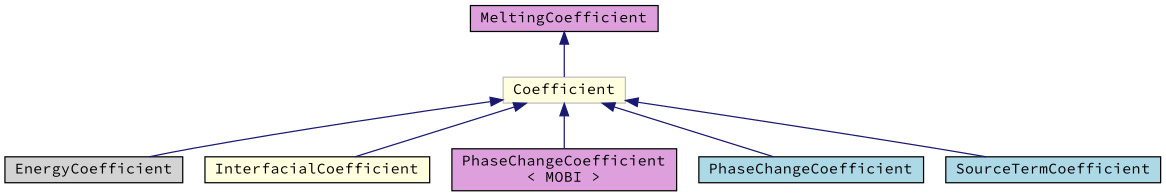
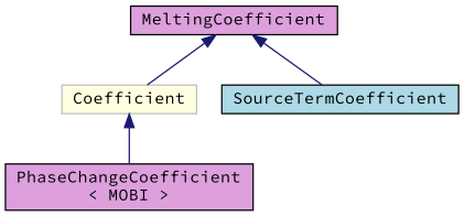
  digraph {
    fontname="Source Code Pro"
    rankdir=TB
    node [color=black fillcolor=lightyellow fontname="Source Code Pro" fontsize=12 shape=record style=filled]
    edge [color=midnightblue dir=back fontname="Source Code Pro" fontsize=12 labelfontname=Helvetica labelfontsize=12 style=solid]
    n1 [color=grey75 height=0.2 label=Coefficient width=0.4]
-   n2 [fillcolor=lightgrey height=0.2 label=EnergyCoefficient width=0.4]
-   n3 [height=0.2 label=InterfacialCoefficient width=0.4]
    n4 [fillcolor=plum height=0.2 label="PhaseChangeCoefficient\l\< MOBI \>" width=0.4]
-   n5 [fillcolor=lightblue height=0.2 label=PhaseChangeCoefficient width=0.4]
    n6 [fillcolor=lightblue height=0.2 label=SourceTermCoefficient width=0.4]
    n7 [fillcolor=plum height=0.2 label=MeltingCoefficient width=0.4]
-   n1 -> n2
-   n1 -> n3
    n1 -> n4
-   n1 -> n5
-   n1 -> n6
+   n7 -> n6
    n7 -> n1
  }
